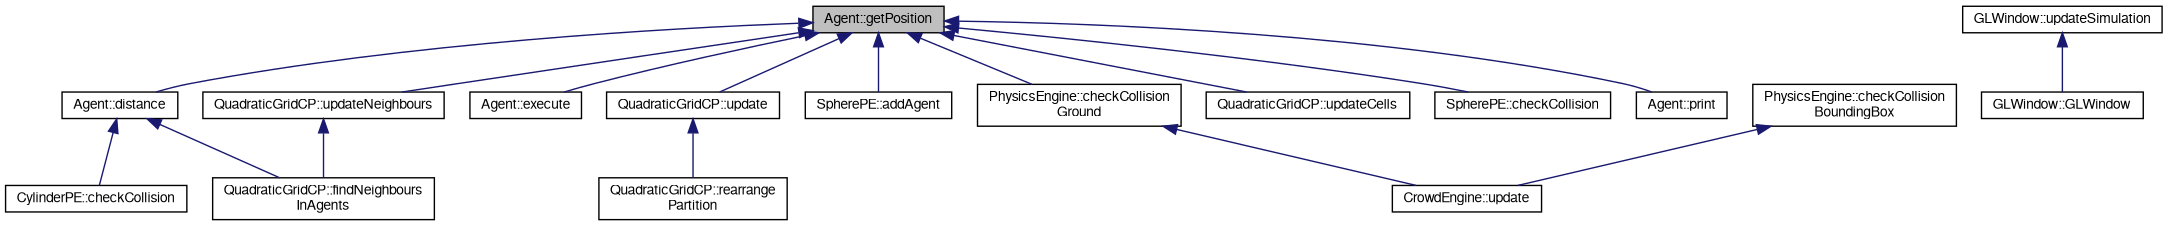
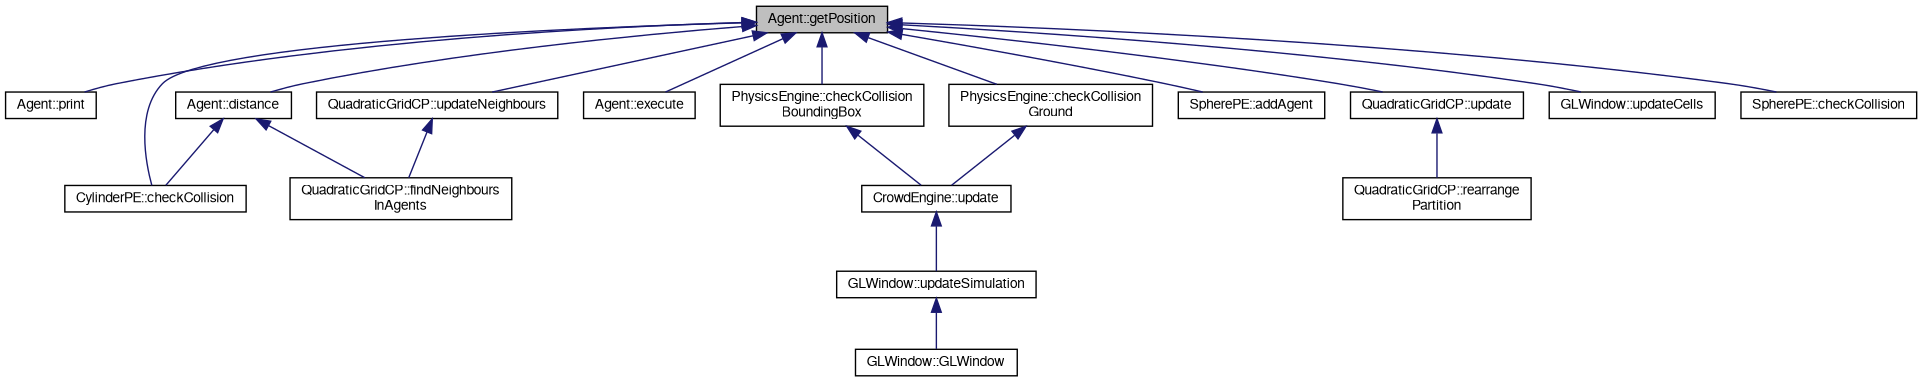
  digraph {
    rankdir=TB
    node [color=black fillcolor=white fontname=FreeSans fontsize=10 shape=record style=filled]
    edge [color=midnightblue dir=back fontname=FreeSans fontsize=10 labelfontname=FreeSans labelfontsize=10 style=solid]
    n1 [fillcolor=grey75 fontcolor=black height=0.2 label="Agent::getPosition" width=0.4]
    n2 [height=0.2 label="Agent::print" width=0.4]
    n3 [height=0.2 label="Agent::distance" width=0.4]
    n4 [height=0.2 label="CylinderPE::checkCollision" width=0.4]
    n5 [height=0.2 label="QuadraticGridCP::updateNeighbours" width=0.4]
    n6 [height=0.2 label="Agent::execute" width=0.4]
    n7 [height=0.2 label="PhysicsEngine::checkCollision\lBoundingBox" width=0.4]
    n8 [height=0.2 label="PhysicsEngine::checkCollision\lGround" width=0.4]
    n9 [height=0.2 label="SpherePE::addAgent" width=0.4]
    n10 [height=0.2 label="QuadraticGridCP::update" width=0.4]
-   n11 [height=0.2 label="QuadraticGridCP::updateCells" width=0.4]
+   n11 [height=0.2 label="GLWindow::updateCells" width=0.4]
    n12 [height=0.2 label="SpherePE::checkCollision" width=0.4]
    n13 [height=0.2 label="QuadraticGridCP::findNeighbours\lInAgents" width=0.4]
    n14 [height=0.2 label="CrowdEngine::update" width=0.4]
    n15 [height=0.2 label="QuadraticGridCP::rearrange\lPartition" width=0.4]
    n16 [height=0.2 label="GLWindow::updateSimulation" width=0.4]
    n17 [height=0.2 label="GLWindow::GLWindow" width=0.4]
    n1 -> n2
    n1 -> n3
+   n1 -> n4
    n1 -> n5
    n1 -> n6
+   n1 -> n7
    n1 -> n8
    n1 -> n9
    n1 -> n10
    n1 -> n11
    n1 -> n12
    n3 -> n4
    n3 -> n13
    n5 -> n13
    n7 -> n14
    n8 -> n14
    n10 -> n15
+   n14 -> n16
    n16 -> n17
  }
